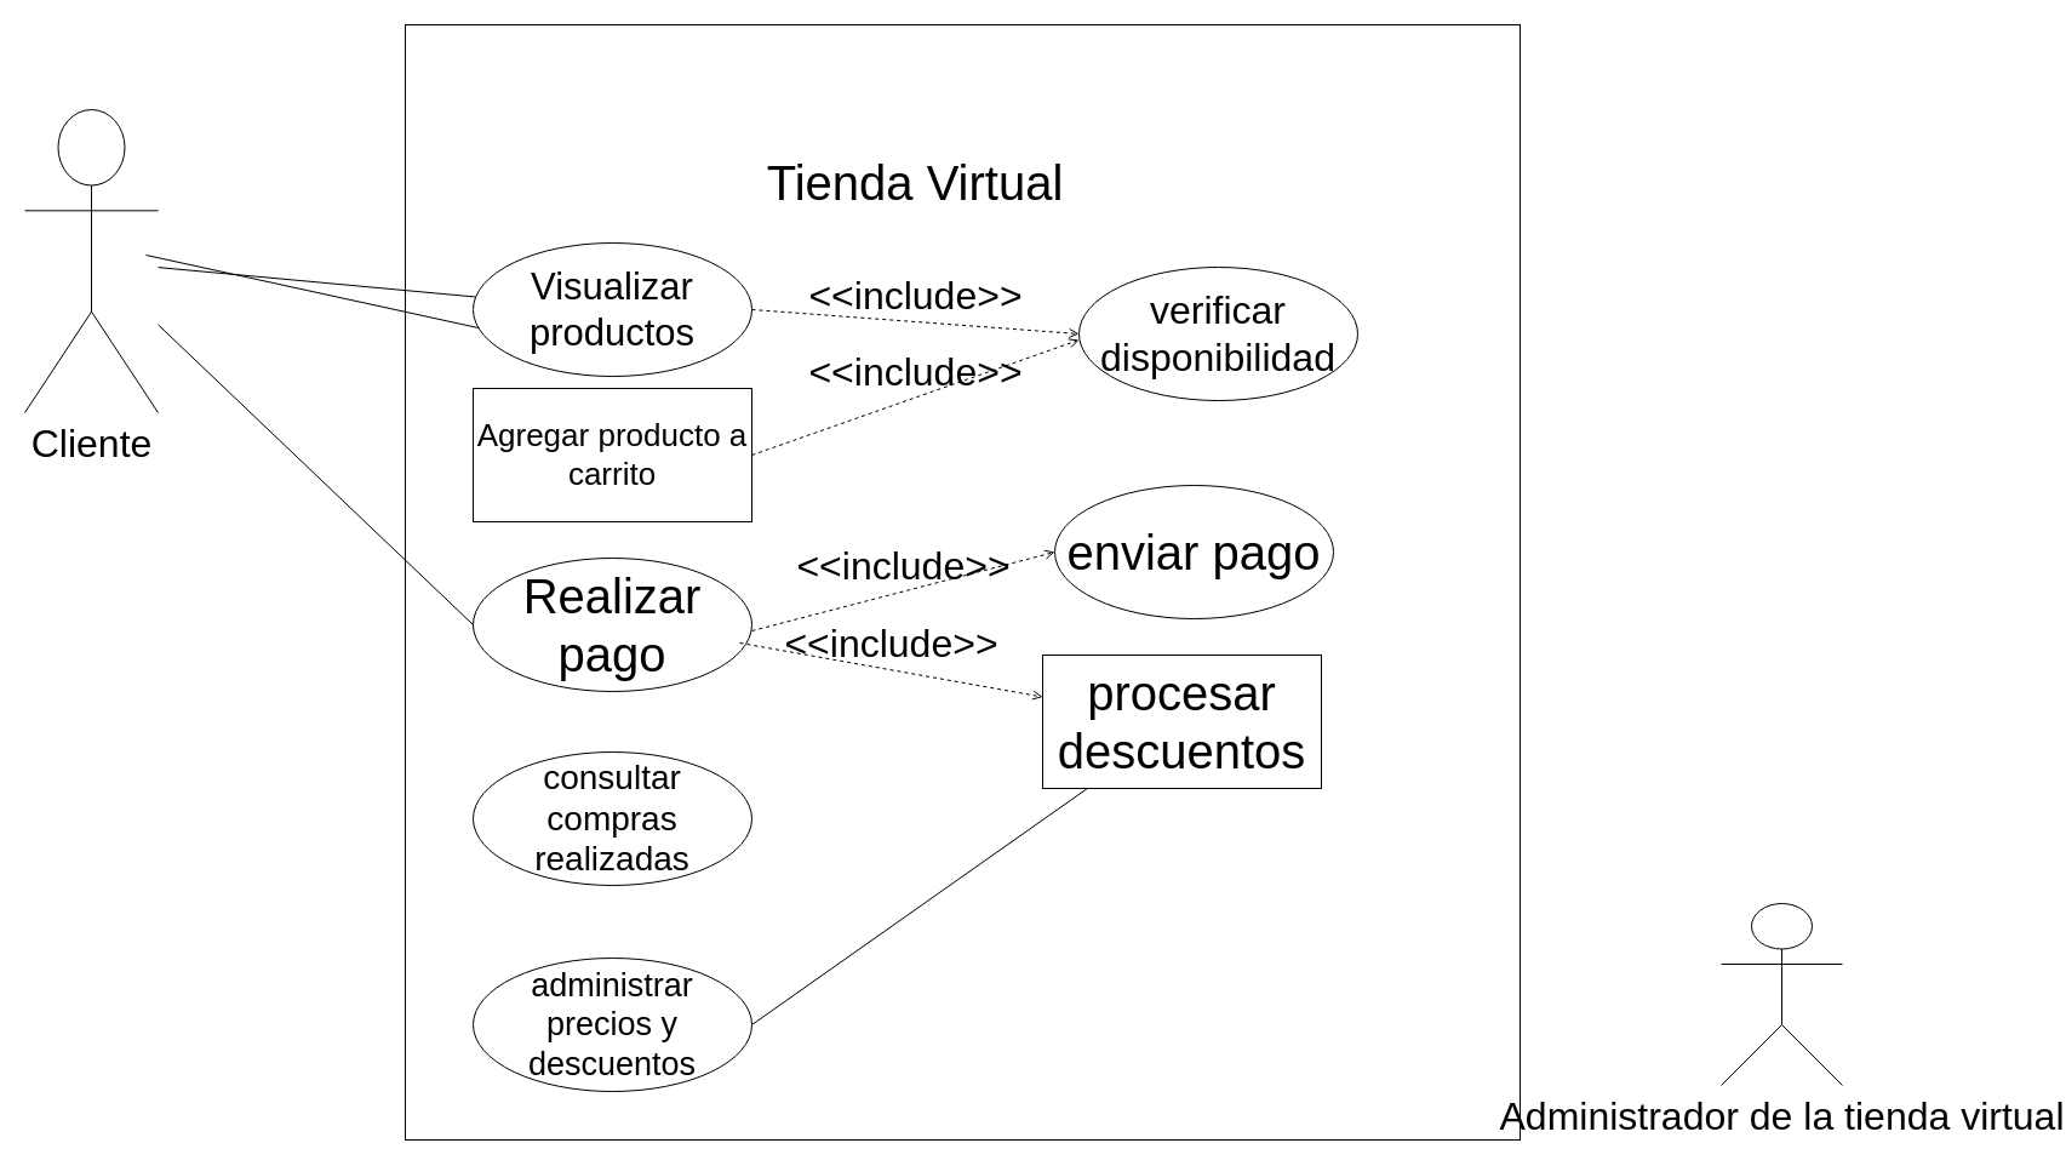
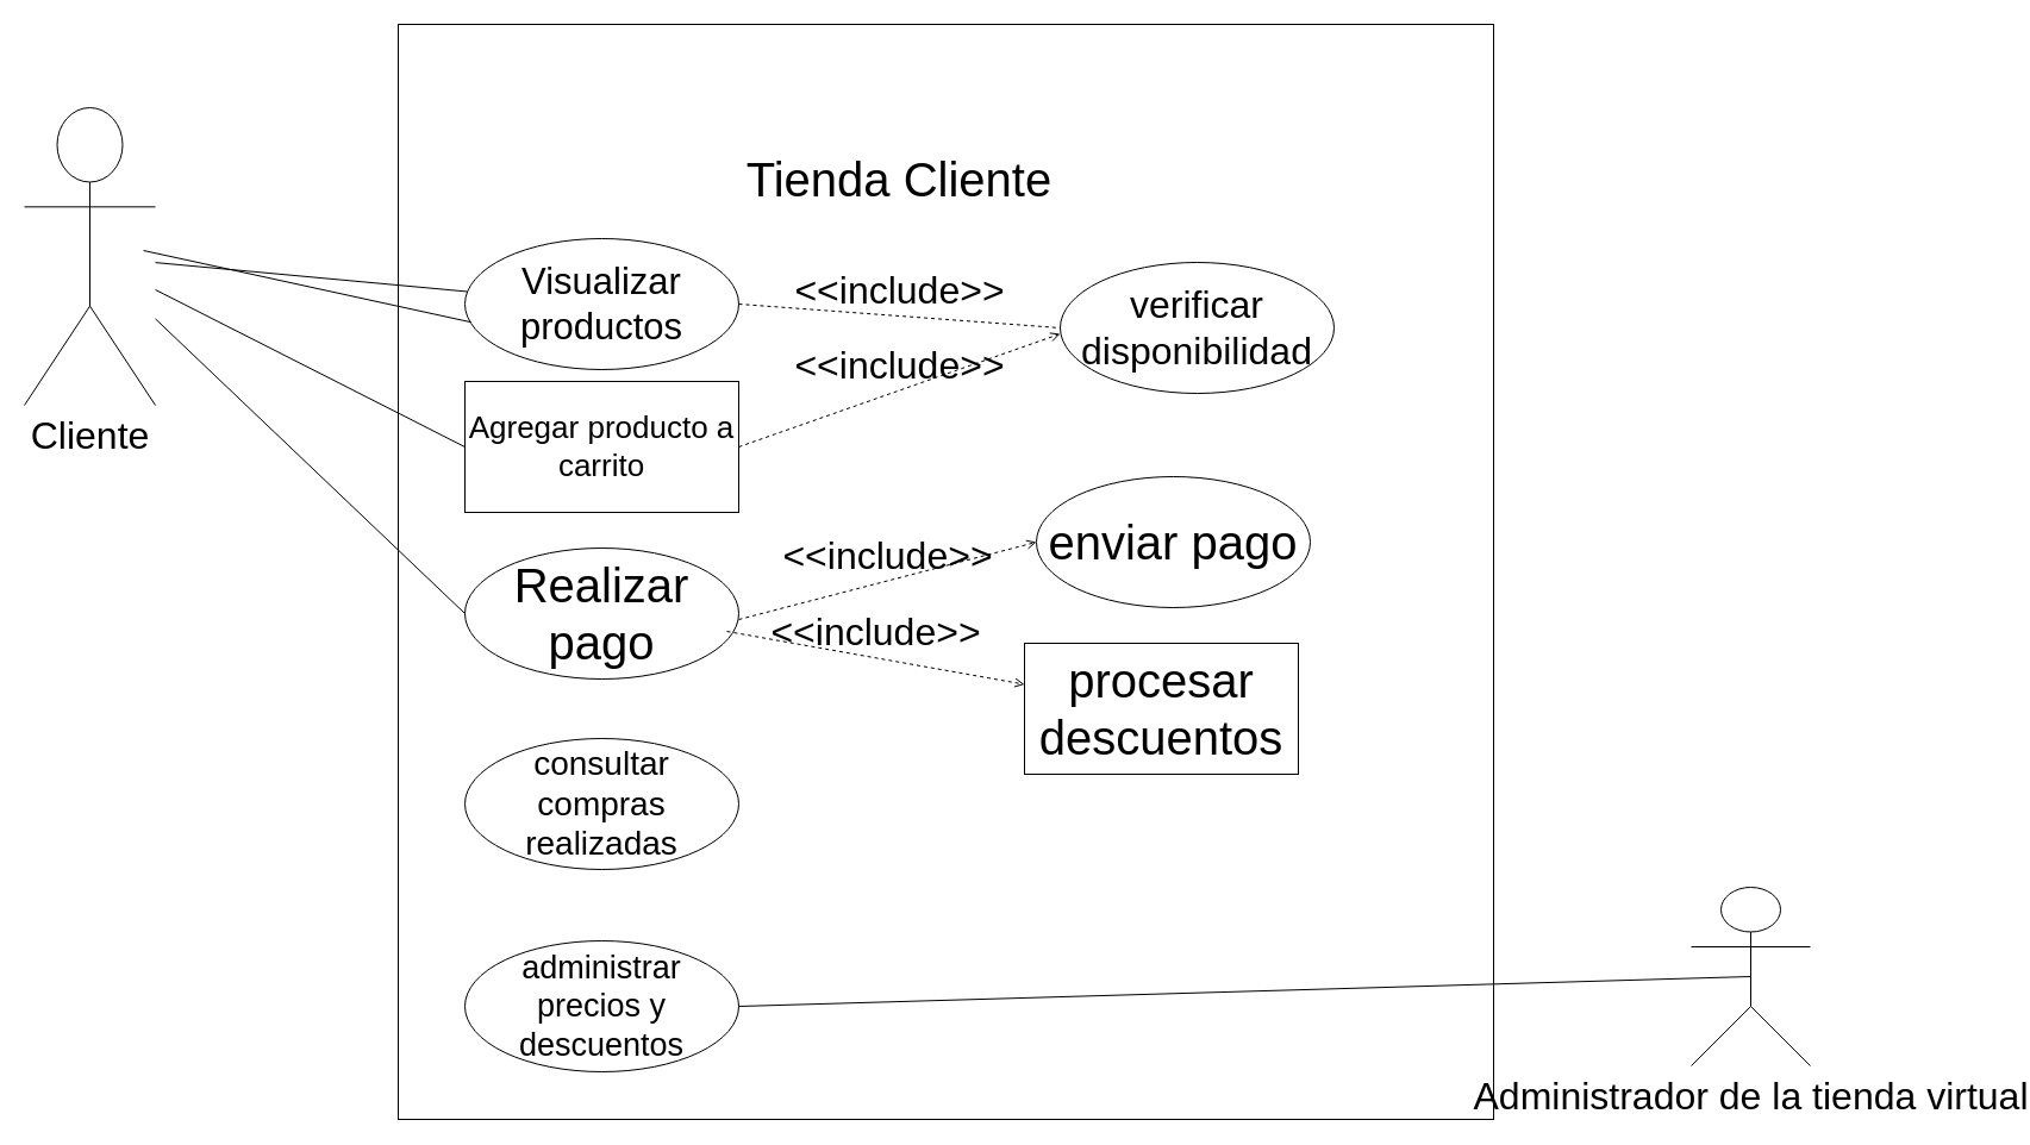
  <mxCell id="0" />
  <mxCell id="1" parent="0" />
  <mxCell id="2" value="" style="whiteSpace=wrap;html=1;aspect=fixed;" vertex="1" parent="1"><mxGeometry x="334" y="20" width="920" height="920" as="geometry" /></mxCell>
- <mxCell id="3" value="&lt;font style=&quot;font-size: 40px;&quot;&gt;Tienda Virtual&lt;/font&gt;" style="rounded=0;whiteSpace=wrap;html=1;strokeColor=none;" vertex="1" parent="1"><mxGeometry x="540" y="120" width="430" height="60" as="geometry" /></mxCell>
+ <mxCell id="3" value="&lt;font style=&quot;font-size: 40px;&quot;&gt;Tienda Cliente&lt;/font&gt;" style="rounded=0;whiteSpace=wrap;html=1;strokeColor=none;" vertex="1" parent="1"><mxGeometry x="540" y="120" width="430" height="60" as="geometry" /></mxCell>
  <mxCell id="4" value="Visualizar productos" style="ellipse;whiteSpace=wrap;html=1;fontSize=31;strokeWidth=1;" vertex="1" parent="1"><mxGeometry x="390" y="200" width="230" height="110" as="geometry" /></mxCell>
  <mxCell id="5" value="Agregar producto a carrito" style="whiteSpace=wrap;html=1;fontSize=26;rounded=0;" vertex="1" parent="1"><mxGeometry x="390" y="320" width="230" height="110" as="geometry" /></mxCell>
  <mxCell id="6" value="consultar compras realizadas" style="ellipse;whiteSpace=wrap;html=1;fontSize=28;" vertex="1" parent="1"><mxGeometry x="390" y="620" width="230" height="110" as="geometry" /></mxCell>
  <mxCell id="7" value="verificar disponibilidad" style="ellipse;whiteSpace=wrap;html=1;fontSize=32;" vertex="1" parent="1"><mxGeometry x="890" y="220" width="230" height="110" as="geometry" /></mxCell>
  <mxCell id="8" value="administrar precios y descuentos" style="ellipse;whiteSpace=wrap;html=1;fontSize=27;" vertex="1" parent="1"><mxGeometry x="390" y="790" width="230" height="110" as="geometry" /></mxCell>
  <mxCell id="9" value="Realizar pago" style="ellipse;whiteSpace=wrap;html=1;fontSize=40;" vertex="1" parent="1"><mxGeometry x="390" y="460" width="230" height="110" as="geometry" /></mxCell>
  <mxCell id="10" value="procesar descuentos" style="whiteSpace=wrap;html=1;fontSize=40;rounded=0;" vertex="1" parent="1"><mxGeometry x="860" y="540" width="230" height="110" as="geometry" /></mxCell>
  <mxCell id="11" value="enviar pago" style="ellipse;whiteSpace=wrap;html=1;fontSize=40;" vertex="1" parent="1"><mxGeometry x="870" y="400" width="230" height="110" as="geometry" /></mxCell>
  <mxCell id="12" value="Cliente" style="shape=umlActor;verticalLabelPosition=bottom;verticalAlign=top;html=1;outlineConnect=0;strokeWidth=1;fontSize=32;" vertex="1" parent="1"><mxGeometry x="20" y="90" width="110" height="250" as="geometry" /></mxCell>
  <mxCell id="13" value="Administrador de la tienda virtual" style="shape=umlActor;verticalLabelPosition=bottom;verticalAlign=top;html=1;outlineConnect=0;strokeWidth=1;fontSize=32;" vertex="1" parent="1"><mxGeometry x="1420" y="745" width="100" height="150" as="geometry" /></mxCell>
- <mxCell id="14" value="" style="endArrow=none;html=1;rounded=0;fontSize=32;exitX=1;exitY=0.5;exitDx=0;exitDy=0;" edge="1" parent="1" source="8" target="10"><mxGeometry width="50" height="50" relative="1" as="geometry"><mxPoint x="1390" y="940" as="sourcePoint" /><mxPoint x="1440" y="890" as="targetPoint" /></mxGeometry></mxCell>
- <mxCell id="15" value="&amp;lt;&amp;lt;include&amp;gt;&amp;gt;" style="html=1;verticalAlign=bottom;labelBackgroundColor=none;endArrow=open;endFill=0;dashed=1;rounded=0;fontSize=32;exitX=1;exitY=0.5;exitDx=0;exitDy=0;entryX=0;entryY=0.5;entryDx=0;entryDy=0;" edge="1" parent="1" source="4" target="7"><mxGeometry width="160" relative="1" as="geometry"><mxPoint x="730" y="320" as="sourcePoint" /><mxPoint x="890" y="320" as="targetPoint" /></mxGeometry></mxCell>
+ <mxCell id="14" value="" style="endArrow=none;html=1;rounded=0;fontSize=32;entryX=0.5;entryY=0.5;entryDx=0;entryDy=0;entryPerimeter=0;exitX=1;exitY=0.5;exitDx=0;exitDy=0;" edge="1" parent="1" source="8" target="13"><mxGeometry width="50" height="50" relative="1" as="geometry"><mxPoint x="1390" y="940" as="sourcePoint" /><mxPoint x="1440" y="890" as="targetPoint" /></mxGeometry></mxCell>
+ <mxCell id="15" value="&amp;lt;&amp;lt;include&amp;gt;&amp;gt;" style="html=1;verticalAlign=bottom;labelBackgroundColor=none;endArrow=none;endFill=0;dashed=1;rounded=0;fontSize=32;exitX=1;exitY=0.5;exitDx=0;exitDy=0;entryX=0;entryY=0.5;entryDx=0;entryDy=0;" edge="1" parent="1" source="4" target="7"><mxGeometry width="160" relative="1" as="geometry"><mxPoint x="730" y="320" as="sourcePoint" /><mxPoint x="890" y="320" as="targetPoint" /></mxGeometry></mxCell>
  <mxCell id="16" value="&amp;lt;&amp;lt;include&amp;gt;&amp;gt;" style="html=1;verticalAlign=bottom;labelBackgroundColor=none;endArrow=open;endFill=0;dashed=1;rounded=0;fontSize=32;exitX=1;exitY=0.5;exitDx=0;exitDy=0;" edge="1" parent="1" source="5"><mxGeometry width="160" relative="1" as="geometry"><mxPoint x="730" y="320" as="sourcePoint" /><mxPoint x="890" y="280" as="targetPoint" /></mxGeometry></mxCell>
  <mxCell id="17" value="&amp;lt;&amp;lt;include&amp;gt;&amp;gt;" style="html=1;verticalAlign=bottom;labelBackgroundColor=none;endArrow=open;endFill=0;dashed=1;rounded=0;fontSize=32;entryX=0;entryY=0.5;entryDx=0;entryDy=0;" edge="1" parent="1" target="11"><mxGeometry width="160" relative="1" as="geometry"><mxPoint x="620" y="520" as="sourcePoint" /><mxPoint x="780" y="520" as="targetPoint" /></mxGeometry></mxCell>
  <mxCell id="18" value="&amp;lt;&amp;lt;include&amp;gt;&amp;gt;" style="html=1;verticalAlign=bottom;labelBackgroundColor=none;endArrow=open;endFill=0;dashed=1;rounded=0;fontSize=32;" edge="1" parent="1" target="10"><mxGeometry width="160" relative="1" as="geometry"><mxPoint x="610" y="530" as="sourcePoint" /><mxPoint x="770" y="530" as="targetPoint" /></mxGeometry></mxCell>
  <mxCell id="19" value="" style="endArrow=none;html=1;rounded=0;fontSize=32;entryX=0.022;entryY=0.638;entryDx=0;entryDy=0;entryPerimeter=0;" edge="1" parent="1" target="4"><mxGeometry width="50" height="50" relative="1" as="geometry"><mxPoint x="120" y="210" as="sourcePoint" /><mxPoint x="170" y="160" as="targetPoint" /></mxGeometry></mxCell>
+ <mxCell id="20" value="" style="endArrow=none;html=1;rounded=0;fontSize=32;entryX=0;entryY=0.5;entryDx=0;entryDy=0;" edge="1" parent="1" source="12" target="5"><mxGeometry width="50" height="50" relative="1" as="geometry"><mxPoint x="100" y="260" as="sourcePoint" /><mxPoint x="150" y="210" as="targetPoint" /></mxGeometry></mxCell>
  <mxCell id="21" value="" style="endArrow=none;html=1;rounded=0;fontSize=32;entryX=0;entryY=0.5;entryDx=0;entryDy=0;" edge="1" parent="1" source="12" target="9"><mxGeometry width="50" height="50" relative="1" as="geometry"><mxPoint x="110" y="300" as="sourcePoint" /><mxPoint x="160" y="250" as="targetPoint" /></mxGeometry></mxCell>
  <mxCell id="22" value="" style="endArrow=none;html=1;rounded=0;fontSize=32;" edge="1" parent="1" source="12" target="4"><mxGeometry width="50" height="50" relative="1" as="geometry"><mxPoint x="80" y="320" as="sourcePoint" /><mxPoint x="130" y="270" as="targetPoint" /></mxGeometry></mxCell>
